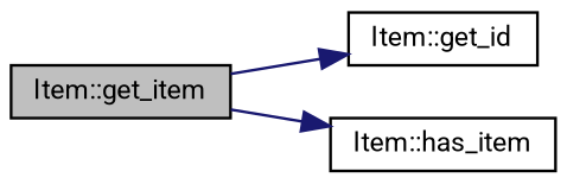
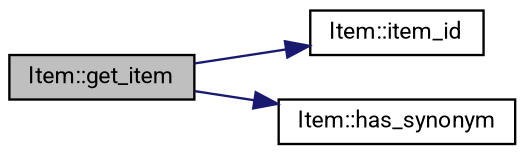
  digraph {
    fontname=Roboto
    rankdir=LR
    node [color=black fillcolor=white fontname=Roboto fontsize=10 shape=record style=filled]
    edge [color=midnightblue fontname=Roboto fontsize=10 labelfontname=Helvetica labelfontsize=10 style=solid]
    n1 [fillcolor=grey75 fontcolor=black height=0.2 label="Item::get_item" width=0.4]
-   n2 [height=0.2 label="Item::get_id" width=0.4]
-   n3 [height=0.2 label="Item::has_item" width=0.4]
+   n2 [height=0.2 label="Item::item_id" width=0.4]
+   n3 [height=0.2 label="Item::has_synonym" width=0.4]
    n1 -> n2
    n1 -> n3
  }
